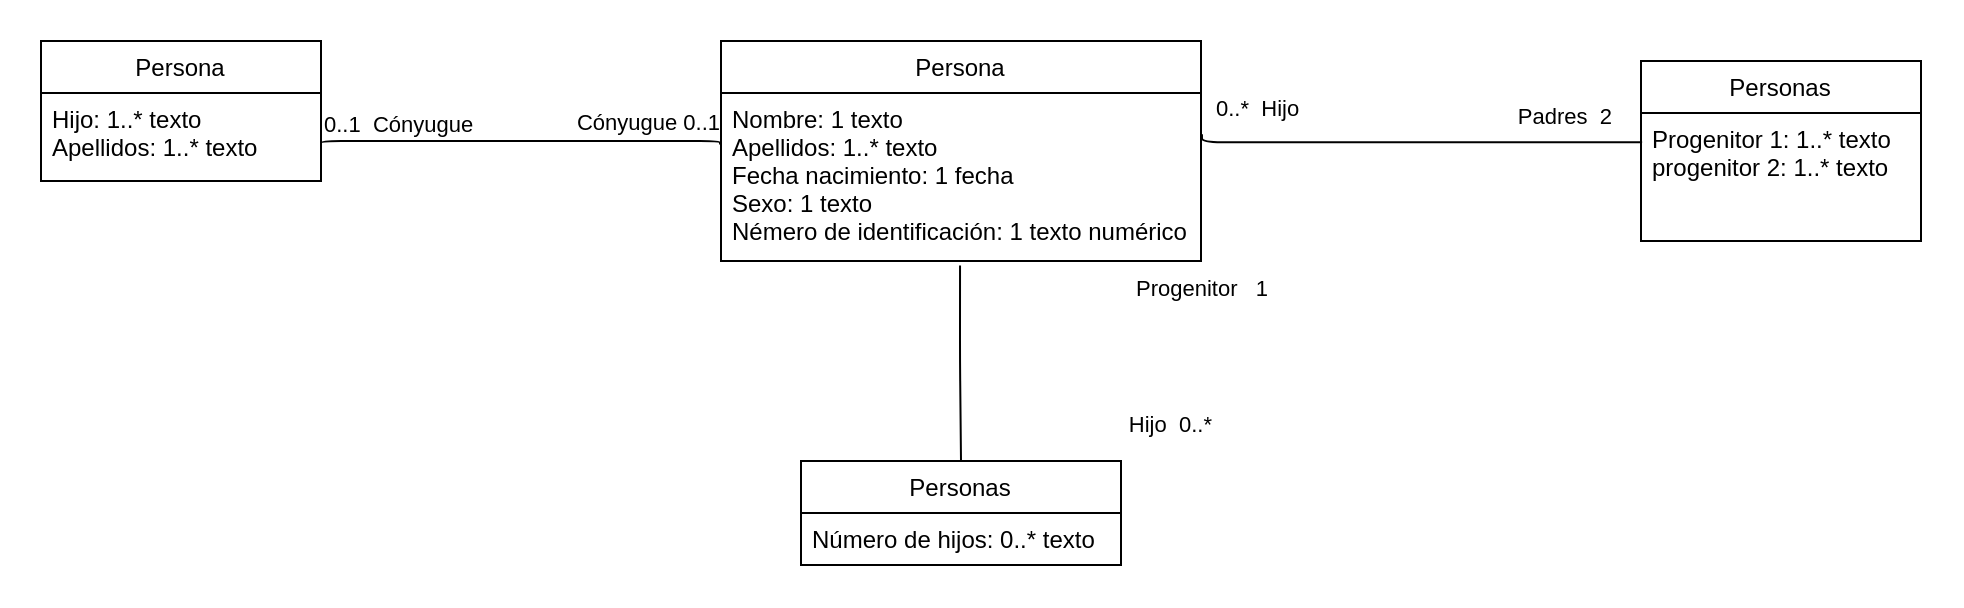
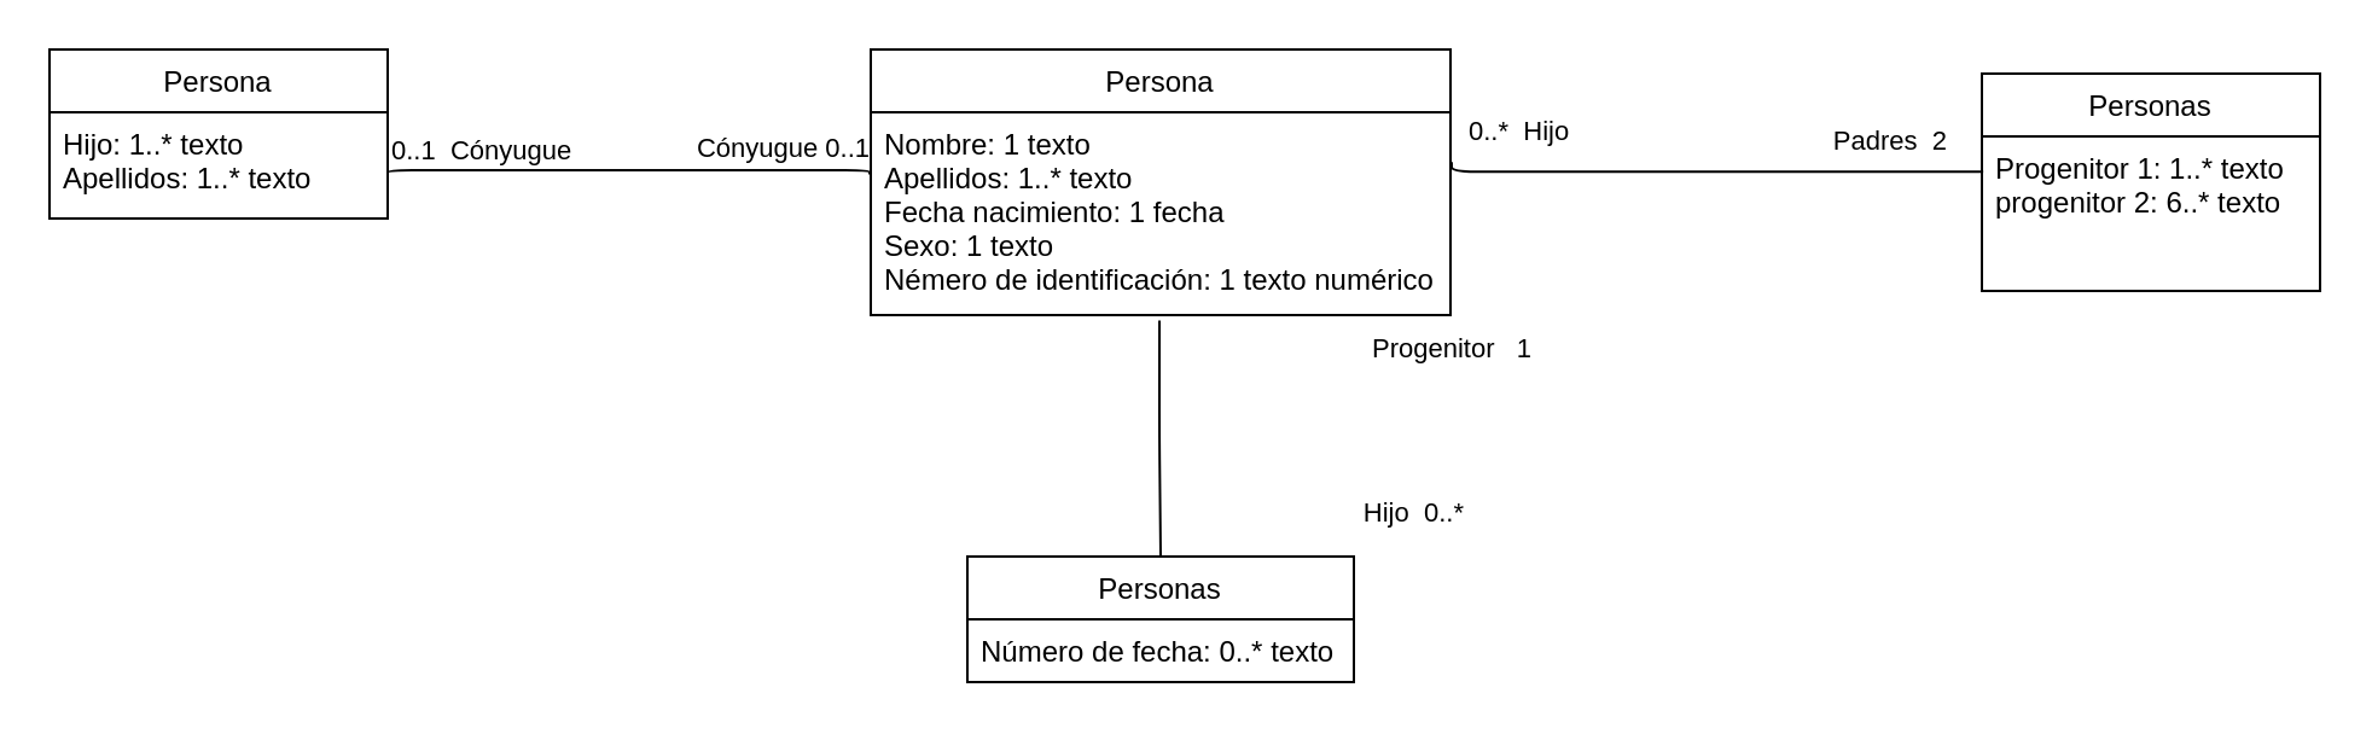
  <mxCell id="0" />
  <mxCell id="1" parent="0" />
  <mxCell id="2" value="Persona" style="swimlane;fontStyle=0;childLayout=stackLayout;horizontal=1;startSize=26;fillColor=none;horizontalStack=0;resizeParent=1;resizeParentMax=0;resizeLast=0;collapsible=1;marginBottom=0;" vertex="1" parent="1"><mxGeometry x="360" y="20" width="240" height="110" as="geometry" /></mxCell>
  <mxCell id="3" value="Nombre: 1 texto&#10;Apellidos: 1..* texto&#10;Fecha nacimiento: 1 fecha&#10;Sexo: 1 texto&#10;Némero de identificación: 1 texto numérico&#10;&#10;" style="text;strokeColor=none;fillColor=none;align=left;verticalAlign=top;spacingLeft=4;spacingRight=4;overflow=hidden;rotatable=0;points=[[0,0.5],[1,0.5]];portConstraint=eastwest;" vertex="1" parent="2"><mxGeometry y="26" width="240" height="84" as="geometry" /></mxCell>
  <mxCell id="4" value="" style="endArrow=none;html=1;edgeStyle=orthogonalEdgeStyle;entryX=0.004;entryY=0.228;entryDx=0;entryDy=0;entryPerimeter=0;exitX=1.002;exitY=0.245;exitDx=0;exitDy=0;exitPerimeter=0;" edge="1" parent="1" source="3" target="8"><mxGeometry relative="1" as="geometry"><mxPoint x="534" y="74.71" as="sourcePoint" /><mxPoint x="699.44" y="73.44" as="targetPoint" /><Array as="points"><mxPoint x="601" y="71" /></Array></mxGeometry></mxCell>
  <mxCell id="5" value="0..*&amp;nbsp; Hijo" style="edgeLabel;resizable=0;html=1;align=left;verticalAlign=bottom;" connectable="0" vertex="1" parent="4"><mxGeometry x="-1" relative="1" as="geometry"><mxPoint x="6" y="-5" as="offset" /></mxGeometry></mxCell>
  <mxCell id="6" value="Padres&amp;nbsp; 2" style="edgeLabel;resizable=0;html=1;align=right;verticalAlign=bottom;" connectable="0" vertex="1" parent="4"><mxGeometry x="1" relative="1" as="geometry"><mxPoint x="-14" y="-5" as="offset" /></mxGeometry></mxCell>
  <mxCell id="7" value="Personas" style="swimlane;fontStyle=0;childLayout=stackLayout;horizontal=1;startSize=26;fillColor=none;horizontalStack=0;resizeParent=1;resizeParentMax=0;resizeLast=0;collapsible=1;marginBottom=0;" vertex="1" parent="1"><mxGeometry x="820" y="30" width="140" height="90" as="geometry" /></mxCell>
- <mxCell id="8" value="Progenitor 1: 1..* texto&#10;progenitor 2: 1..* texto" style="text;strokeColor=none;fillColor=none;align=left;verticalAlign=top;spacingLeft=4;spacingRight=4;overflow=hidden;rotatable=0;points=[[0,0.5],[1,0.5]];portConstraint=eastwest;" vertex="1" parent="7"><mxGeometry y="26" width="140" height="64" as="geometry" /></mxCell>
+ <mxCell id="8" value="Progenitor 1: 1..* texto&#10;progenitor 2: 6..* texto" style="text;strokeColor=none;fillColor=none;align=left;verticalAlign=top;spacingLeft=4;spacingRight=4;overflow=hidden;rotatable=0;points=[[0,0.5],[1,0.5]];portConstraint=eastwest;" vertex="1" parent="7"><mxGeometry y="26" width="140" height="64" as="geometry" /></mxCell>
  <mxCell id="9" value="" style="endArrow=none;html=1;edgeStyle=orthogonalEdgeStyle;exitX=0.498;exitY=1.027;exitDx=0;exitDy=0;exitPerimeter=0;entryX=0.5;entryY=0;entryDx=0;entryDy=0;" edge="1" parent="1" source="3" target="12"><mxGeometry relative="1" as="geometry"><mxPoint x="414" y="130" as="sourcePoint" /><mxPoint x="414" y="230" as="targetPoint" /><Array as="points"><mxPoint x="479" y="180" /></Array></mxGeometry></mxCell>
  <mxCell id="10" value="Progenitor&amp;nbsp; &amp;nbsp;1" style="edgeLabel;resizable=0;html=1;align=left;verticalAlign=bottom;" connectable="0" vertex="1" parent="9"><mxGeometry x="-1" relative="1" as="geometry"><mxPoint x="86" y="20" as="offset" /></mxGeometry></mxCell>
  <mxCell id="11" value="Hijo&amp;nbsp; 0..*" style="edgeLabel;resizable=0;html=1;align=right;verticalAlign=bottom;" connectable="0" vertex="1" parent="9"><mxGeometry x="1" relative="1" as="geometry"><mxPoint x="126" y="-10" as="offset" /></mxGeometry></mxCell>
  <mxCell id="12" value="Personas" style="swimlane;fontStyle=0;childLayout=stackLayout;horizontal=1;startSize=26;fillColor=none;horizontalStack=0;resizeParent=1;resizeParentMax=0;resizeLast=0;collapsible=1;marginBottom=0;" vertex="1" parent="1"><mxGeometry x="400" y="230" width="160" height="52" as="geometry" /></mxCell>
- <mxCell id="13" value="Número de hijos: 0..* texto" style="text;strokeColor=none;fillColor=none;align=left;verticalAlign=top;spacingLeft=4;spacingRight=4;overflow=hidden;rotatable=0;points=[[0,0.5],[1,0.5]];portConstraint=eastwest;" vertex="1" parent="12"><mxGeometry y="26" width="160" height="26" as="geometry" /></mxCell>
+ <mxCell id="13" value="Número de fecha: 0..* texto" style="text;strokeColor=none;fillColor=none;align=left;verticalAlign=top;spacingLeft=4;spacingRight=4;overflow=hidden;rotatable=0;points=[[0,0.5],[1,0.5]];portConstraint=eastwest;" vertex="1" parent="12"><mxGeometry y="26" width="160" height="26" as="geometry" /></mxCell>
  <mxCell id="14" value="Persona" style="swimlane;fontStyle=0;childLayout=stackLayout;horizontal=1;startSize=26;fillColor=none;horizontalStack=0;resizeParent=1;resizeParentMax=0;resizeLast=0;collapsible=1;marginBottom=0;" vertex="1" parent="1"><mxGeometry x="20" y="20" width="140" height="70" as="geometry" /></mxCell>
  <mxCell id="15" value="Hijo: 1..* texto&#10;Apellidos: 1..* texto&#10;" style="text;strokeColor=none;fillColor=none;align=left;verticalAlign=top;spacingLeft=4;spacingRight=4;overflow=hidden;rotatable=0;points=[[0,0.5],[1,0.5]];portConstraint=eastwest;" vertex="1" parent="14"><mxGeometry y="26" width="140" height="44" as="geometry" /></mxCell>
  <mxCell id="16" value="" style="endArrow=none;html=1;edgeStyle=orthogonalEdgeStyle;entryX=-0.002;entryY=0.306;entryDx=0;entryDy=0;entryPerimeter=0;" edge="1" parent="1" target="3"><mxGeometry relative="1" as="geometry"><mxPoint x="160" y="72" as="sourcePoint" /><mxPoint x="290" y="76" as="targetPoint" /><Array as="points"><mxPoint x="160" y="70" /><mxPoint x="359" y="70" /></Array></mxGeometry></mxCell>
  <mxCell id="17" value="0..1&amp;nbsp; Cónyugue&amp;nbsp;" style="edgeLabel;resizable=0;html=1;align=left;verticalAlign=bottom;" connectable="0" vertex="1" parent="16"><mxGeometry x="-1" relative="1" as="geometry"><mxPoint y="-2" as="offset" /></mxGeometry></mxCell>
  <mxCell id="18" value="Cónyugue 0..1" style="edgeLabel;resizable=0;html=1;align=right;verticalAlign=bottom;" connectable="0" vertex="1" parent="16"><mxGeometry x="1" relative="1" as="geometry"><mxPoint y="-2" as="offset" /></mxGeometry></mxCell>
